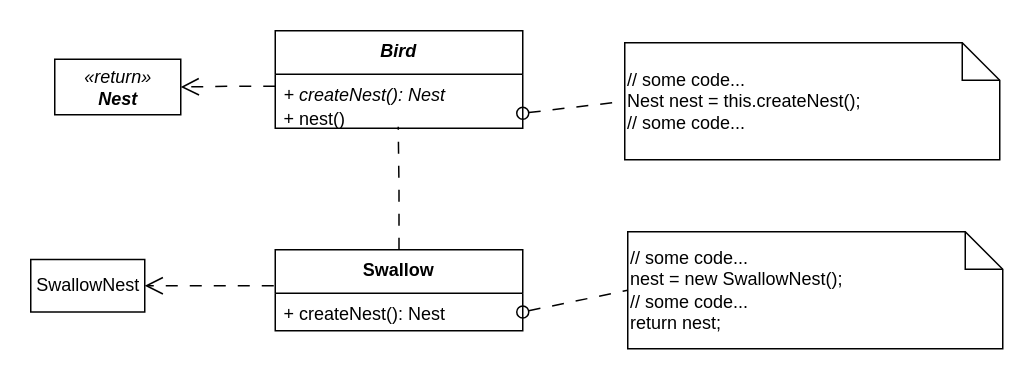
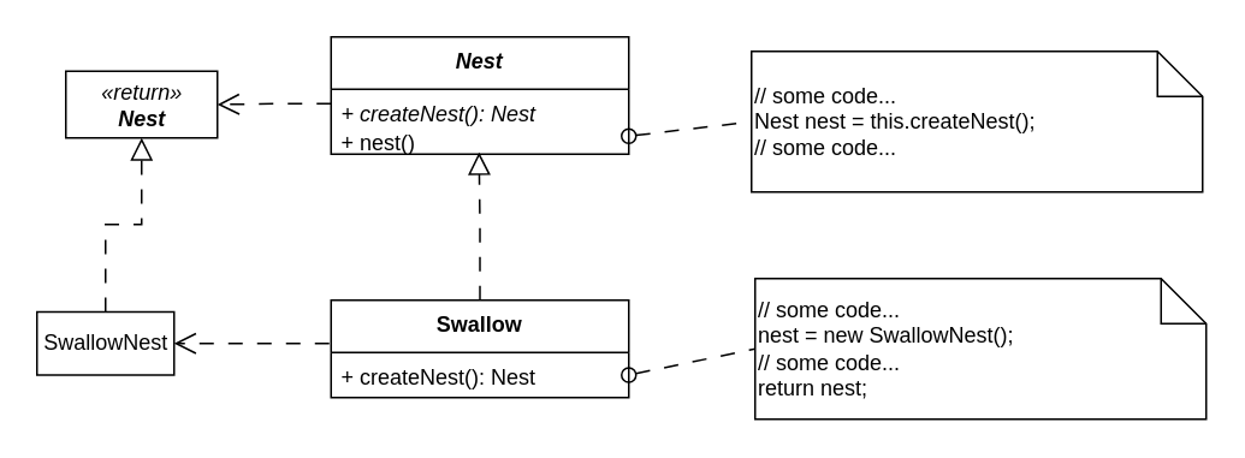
  <mxCell id="0" />
  <mxCell id="1" parent="0" />
  <mxCell id="2" value="SwallowNest" style="html=1;" parent="1" vertex="1"><mxGeometry x="20" y="172.5" width="76" height="35" as="geometry" /></mxCell>
  <mxCell id="3" value="&lt;i&gt;«return»&lt;br&gt;&lt;b&gt;Nest&lt;/b&gt;&lt;/i&gt;" style="html=1;" parent="1" vertex="1"><mxGeometry x="36" y="39" width="84" height="37" as="geometry" /></mxCell>
  <mxCell id="4" value="" style="html=1;verticalAlign=bottom;labelBackgroundColor=none;startArrow=oval;startFill=0;startSize=8;endArrow=none;rounded=0;dashed=1;dashPattern=8 8;exitX=1;exitY=0.5;exitDx=0;exitDy=0;entryX=0;entryY=0.5;entryDx=0;entryDy=0;entryPerimeter=0;" parent="1" source="11" target="5" edge="1"><mxGeometry x="-0.055" y="19" relative="1" as="geometry"><mxPoint x="174.952" y="208.99" as="sourcePoint" /><mxPoint x="112" y="433" as="targetPoint" /><mxPoint x="-1" as="offset" /></mxGeometry></mxCell>
  <mxCell id="5" value="&lt;div style=&quot;border-color: var(--border-color);&quot;&gt;// some code...&lt;br style=&quot;border-color: var(--border-color);&quot;&gt;&lt;/div&gt;&lt;div style=&quot;border-color: var(--border-color);&quot;&gt;Nest nest = this.createNest();&lt;br&gt;&lt;/div&gt;&lt;div style=&quot;border-color: var(--border-color);&quot;&gt;// some code...&lt;/div&gt;" style="shape=note2;boundedLbl=1;whiteSpace=wrap;html=1;size=25;verticalAlign=middle;align=left;labelPosition=center;verticalLabelPosition=middle;" parent="1" vertex="1"><mxGeometry x="416" y="28" width="250" height="78" as="geometry" /></mxCell>
- <mxCell id="6" value="" style="endArrow=none;endSize=10;endFill=0;shadow=0;strokeWidth=1;rounded=0;edgeStyle=elbowEdgeStyle;elbow=vertical;entryX=0.497;entryY=0.95;entryDx=0;entryDy=0;exitX=0.5;exitY=0;exitDx=0;exitDy=0;dashed=1;dashPattern=8 8;labelBackgroundColor=none;fontColor=default;entryPerimeter=0;" parent="1" source="12" target="11" edge="1"><mxGeometry width="160" relative="1" as="geometry"><mxPoint x="440" y="334.5" as="sourcePoint" /><mxPoint x="440" y="239" as="targetPoint" /></mxGeometry></mxCell>
+ <mxCell id="6" value="" style="endArrow=block;endSize=10;endFill=0;shadow=0;strokeWidth=1;rounded=0;edgeStyle=elbowEdgeStyle;elbow=vertical;entryX=0.497;entryY=0.95;entryDx=0;entryDy=0;exitX=0.5;exitY=0;exitDx=0;exitDy=0;dashed=1;dashPattern=8 8;labelBackgroundColor=none;fontColor=default;entryPerimeter=0;" parent="1" source="12" target="11" edge="1"><mxGeometry width="160" relative="1" as="geometry"><mxPoint x="440" y="334.5" as="sourcePoint" /><mxPoint x="440" y="239" as="targetPoint" /></mxGeometry></mxCell>
+ <mxCell id="7" value="" style="endArrow=block;endSize=10;endFill=0;shadow=0;strokeWidth=1;rounded=0;edgeStyle=elbowEdgeStyle;elbow=vertical;entryX=0.5;entryY=1;entryDx=0;entryDy=0;dashed=1;dashPattern=8 8;labelBackgroundColor=none;fontColor=default;" parent="1" source="2" target="3" edge="1"><mxGeometry width="160" relative="1" as="geometry"><mxPoint x="-114.5" y="171" as="sourcePoint" /><mxPoint x="-114.5" y="75.5" as="targetPoint" /></mxGeometry></mxCell>
  <mxCell id="8" style="edgeStyle=orthogonalEdgeStyle;rounded=0;orthogonalLoop=1;jettySize=auto;html=1;dashed=1;dashPattern=8 8;endSize=10;endArrow=open;endFill=0;entryX=1;entryY=0.5;entryDx=0;entryDy=0;exitX=-0.006;exitY=-0.2;exitDx=0;exitDy=0;exitPerimeter=0;" parent="1" source="13" target="2" edge="1"><mxGeometry relative="1" as="geometry"><mxPoint x="517" y="400.5" as="sourcePoint" /><mxPoint x="642.5" y="375" as="targetPoint" /></mxGeometry></mxCell>
- <mxCell id="9" value="Bird" style="swimlane;fontStyle=3;align=center;verticalAlign=top;childLayout=stackLayout;horizontal=1;startSize=29;horizontalStack=0;resizeParent=1;resizeParentMax=0;resizeLast=0;collapsible=1;marginBottom=0;" vertex="1" parent="1"><mxGeometry x="183" y="20" width="165" height="65" as="geometry" /></mxCell>
+ <mxCell id="9" value="Nest" style="swimlane;fontStyle=3;align=center;verticalAlign=top;childLayout=stackLayout;horizontal=1;startSize=29;horizontalStack=0;resizeParent=1;resizeParentMax=0;resizeLast=0;collapsible=1;marginBottom=0;" vertex="1" parent="1"><mxGeometry x="183" y="20" width="165" height="65" as="geometry" /></mxCell>
  <mxCell id="10" value="+ createNest(): Nest" style="text;strokeColor=none;fillColor=none;align=left;verticalAlign=top;spacingLeft=4;spacingRight=4;overflow=hidden;rotatable=0;points=[[0,0.5],[1,0.5]];portConstraint=eastwest;fontStyle=2" vertex="1" parent="9"><mxGeometry y="29" width="165" height="16" as="geometry" /></mxCell>
  <mxCell id="11" value="+ nest()" style="text;strokeColor=none;fillColor=none;align=left;verticalAlign=top;spacingLeft=4;spacingRight=4;overflow=hidden;rotatable=0;points=[[0,0.5],[1,0.5]];portConstraint=eastwest;" vertex="1" parent="9"><mxGeometry y="45" width="165" height="20" as="geometry" /></mxCell>
  <mxCell id="12" value="Swallow" style="swimlane;fontStyle=1;align=center;verticalAlign=top;childLayout=stackLayout;horizontal=1;startSize=29;horizontalStack=0;resizeParent=1;resizeParentMax=0;resizeLast=0;collapsible=1;marginBottom=0;" vertex="1" parent="1"><mxGeometry x="183" y="166" width="165" height="54" as="geometry" /></mxCell>
  <mxCell id="13" value="+ createNest(): Nest" style="text;strokeColor=none;fillColor=none;align=left;verticalAlign=top;spacingLeft=4;spacingRight=4;overflow=hidden;rotatable=0;points=[[0,0.5],[1,0.5]];portConstraint=eastwest;fontStyle=0" vertex="1" parent="12"><mxGeometry y="29" width="165" height="25" as="geometry" /></mxCell>
  <mxCell id="14" value="&lt;div style=&quot;border-color: var(--border-color);&quot;&gt;// some code...&lt;br style=&quot;border-color: var(--border-color);&quot;&gt;&lt;/div&gt;&lt;div style=&quot;border-color: var(--border-color);&quot;&gt;nest = new SwallowNest();&lt;br&gt;&lt;/div&gt;&lt;div style=&quot;border-color: var(--border-color);&quot;&gt;// some code...&lt;/div&gt;&lt;div style=&quot;border-color: var(--border-color);&quot;&gt;return nest;&lt;/div&gt;" style="shape=note2;boundedLbl=1;whiteSpace=wrap;html=1;size=25;verticalAlign=middle;align=left;labelPosition=center;verticalLabelPosition=middle;" vertex="1" parent="1"><mxGeometry x="418" y="154" width="250" height="78" as="geometry" /></mxCell>
  <mxCell id="15" style="edgeStyle=orthogonalEdgeStyle;rounded=0;orthogonalLoop=1;jettySize=auto;html=1;dashed=1;dashPattern=8 8;endSize=10;endArrow=open;endFill=0;entryX=1;entryY=0.5;entryDx=0;entryDy=0;exitX=0;exitY=0.5;exitDx=0;exitDy=0;" edge="1" parent="1" source="10" target="3"><mxGeometry relative="1" as="geometry"><mxPoint x="192.01" y="200" as="sourcePoint" /><mxPoint x="126" y="200" as="targetPoint" /></mxGeometry></mxCell>
  <mxCell id="16" value="" style="html=1;verticalAlign=bottom;labelBackgroundColor=none;startArrow=oval;startFill=0;startSize=8;endArrow=none;rounded=0;dashed=1;dashPattern=8 8;exitX=1;exitY=0.5;exitDx=0;exitDy=0;entryX=0;entryY=0.5;entryDx=0;entryDy=0;entryPerimeter=0;" edge="1" parent="1" source="13" target="14"><mxGeometry x="-0.055" y="19" relative="1" as="geometry"><mxPoint x="358" y="85" as="sourcePoint" /><mxPoint x="426" y="77" as="targetPoint" /><mxPoint x="-1" as="offset" /></mxGeometry></mxCell>
